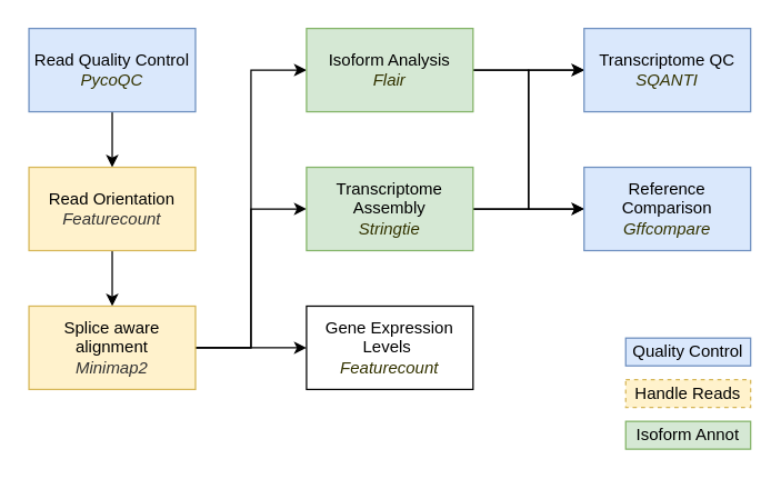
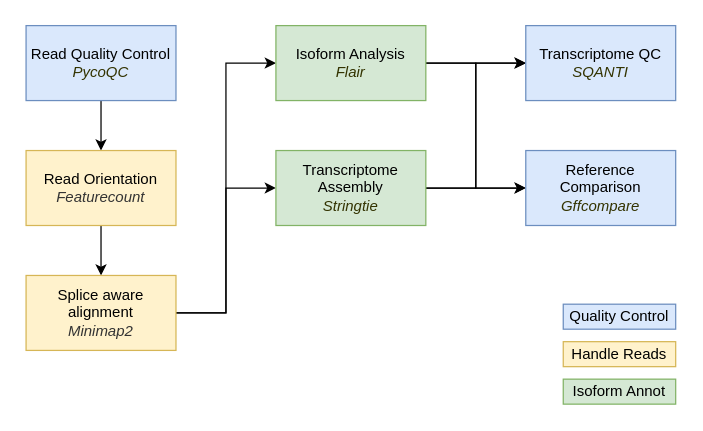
  <mxCell id="0" />
  <mxCell id="1" parent="0" />
  <mxCell id="2" style="edgeStyle=orthogonalEdgeStyle;rounded=0;orthogonalLoop=1;jettySize=auto;html=1;exitX=0.5;exitY=1;exitDx=0;exitDy=0;" edge="1" parent="1" source="3" target="5"><mxGeometry relative="1" as="geometry" /></mxCell>
  <mxCell id="3" value="Read Quality Control &lt;font color=&quot;#333300&quot;&gt;&lt;i&gt;PycoQC&lt;/i&gt;&lt;/font&gt;" style="rounded=0;whiteSpace=wrap;html=1;fillColor=#dae8fc;strokeColor=#6c8ebf;" vertex="1" parent="1"><mxGeometry x="20" y="20" width="120" height="60" as="geometry" /></mxCell>
  <mxCell id="4" style="edgeStyle=orthogonalEdgeStyle;rounded=0;orthogonalLoop=1;jettySize=auto;html=1;exitX=0.5;exitY=1;exitDx=0;exitDy=0;" edge="1" parent="1" source="5" target="9"><mxGeometry relative="1" as="geometry" /></mxCell>
  <mxCell id="5" value="Read Orientation&lt;br&gt;&lt;font color=&quot;#333333&quot;&gt;&lt;i&gt;Featurecount&lt;/i&gt;&lt;/font&gt;" style="rounded=0;whiteSpace=wrap;html=1;fillColor=#fff2cc;strokeColor=#d6b656;" vertex="1" parent="1"><mxGeometry x="20" y="120" width="120" height="60" as="geometry" /></mxCell>
  <mxCell id="6" style="edgeStyle=orthogonalEdgeStyle;rounded=0;orthogonalLoop=1;jettySize=auto;html=1;exitX=1;exitY=0.5;exitDx=0;exitDy=0;entryX=0;entryY=0.5;entryDx=0;entryDy=0;" edge="1" parent="1" source="9" target="12"><mxGeometry relative="1" as="geometry" /></mxCell>
  <mxCell id="7" style="edgeStyle=orthogonalEdgeStyle;rounded=0;orthogonalLoop=1;jettySize=auto;html=1;exitX=1;exitY=0.5;exitDx=0;exitDy=0;entryX=0;entryY=0.5;entryDx=0;entryDy=0;" edge="1" parent="1" source="9" target="15"><mxGeometry relative="1" as="geometry" /></mxCell>
- <mxCell id="8" style="edgeStyle=orthogonalEdgeStyle;rounded=0;orthogonalLoop=1;jettySize=auto;html=1;exitX=1;exitY=0.5;exitDx=0;exitDy=0;" edge="1" parent="1" source="9" target="16"><mxGeometry relative="1" as="geometry" /></mxCell>
  <mxCell id="9" value="Splice aware alignment &lt;br&gt;&lt;font color=&quot;#333333&quot;&gt;&lt;i&gt;Minimap2&lt;/i&gt;&lt;/font&gt;" style="rounded=0;whiteSpace=wrap;html=1;fillColor=#fff2cc;strokeColor=#d6b656;" vertex="1" parent="1"><mxGeometry x="20" y="220" width="120" height="60" as="geometry" /></mxCell>
  <mxCell id="10" style="edgeStyle=orthogonalEdgeStyle;rounded=0;orthogonalLoop=1;jettySize=auto;html=1;exitX=1;exitY=0.5;exitDx=0;exitDy=0;entryX=0;entryY=0.5;entryDx=0;entryDy=0;" edge="1" parent="1" source="12" target="17"><mxGeometry relative="1" as="geometry" /></mxCell>
  <mxCell id="11" style="edgeStyle=orthogonalEdgeStyle;rounded=0;orthogonalLoop=1;jettySize=auto;html=1;exitX=1;exitY=0.5;exitDx=0;exitDy=0;entryX=0;entryY=0.5;entryDx=0;entryDy=0;" edge="1" parent="1" source="12" target="18"><mxGeometry relative="1" as="geometry" /></mxCell>
  <mxCell id="12" value="Isoform Analysis &lt;br&gt;&lt;font color=&quot;#333300&quot;&gt;&lt;i&gt;Flair&lt;/i&gt;&lt;/font&gt;" style="rounded=0;whiteSpace=wrap;html=1;fillColor=#d5e8d4;strokeColor=#82b366;" vertex="1" parent="1"><mxGeometry x="220" y="20" width="120" height="60" as="geometry" /></mxCell>
  <mxCell id="13" style="edgeStyle=orthogonalEdgeStyle;rounded=0;orthogonalLoop=1;jettySize=auto;html=1;exitX=1;exitY=0.5;exitDx=0;exitDy=0;entryX=0;entryY=0.5;entryDx=0;entryDy=0;" edge="1" parent="1" source="15" target="17"><mxGeometry relative="1" as="geometry" /></mxCell>
  <mxCell id="14" style="edgeStyle=orthogonalEdgeStyle;rounded=0;orthogonalLoop=1;jettySize=auto;html=1;exitX=1;exitY=0.5;exitDx=0;exitDy=0;" edge="1" parent="1" source="15"><mxGeometry relative="1" as="geometry"><mxPoint x="420" y="150" as="targetPoint" /></mxGeometry></mxCell>
  <mxCell id="15" value="Transcriptome Assembly&lt;br&gt;&lt;font color=&quot;#333300&quot;&gt;&lt;i&gt;Stringtie&lt;/i&gt;&lt;/font&gt;" style="rounded=0;whiteSpace=wrap;html=1;fillColor=#d5e8d4;strokeColor=#82b366;" vertex="1" parent="1"><mxGeometry x="220" y="120" width="120" height="60" as="geometry" /></mxCell>
- <mxCell id="16" value="Gene Expression Levels&amp;nbsp;&lt;br&gt;&lt;i style=&quot;color: rgb(51 , 51 , 0)&quot;&gt;Featurecount&lt;/i&gt;" style="rounded=0;whiteSpace=wrap;html=1;" vertex="1" parent="1"><mxGeometry x="220" y="220" width="120" height="60" as="geometry" /></mxCell>
  <mxCell id="17" value="Transcriptome QC&lt;br&gt;&lt;font color=&quot;#333300&quot;&gt;&lt;i&gt;SQANTI&lt;/i&gt;&lt;/font&gt;" style="rounded=0;whiteSpace=wrap;html=1;fillColor=#dae8fc;strokeColor=#6c8ebf;" vertex="1" parent="1"><mxGeometry x="420" y="20" width="120" height="60" as="geometry" /></mxCell>
  <mxCell id="18" value="Reference Comparison&lt;br&gt;&lt;font color=&quot;#333300&quot;&gt;&lt;i&gt;Gffcompare&lt;/i&gt;&lt;/font&gt;" style="rounded=0;whiteSpace=wrap;html=1;fillColor=#dae8fc;strokeColor=#6c8ebf;" vertex="1" parent="1"><mxGeometry x="420" y="120" width="120" height="60" as="geometry" /></mxCell>
  <mxCell id="19" value="Quality Control" style="rounded=0;whiteSpace=wrap;html=1;fillColor=#dae8fc;strokeColor=#6c8ebf;" vertex="1" parent="1"><mxGeometry x="450" y="243" width="90" height="20" as="geometry" /></mxCell>
- <mxCell id="20" value="Handle Reads" style="rounded=0;whiteSpace=wrap;html=1;fillColor=#fff2cc;strokeColor=#d6b656;dashed=1;" vertex="1" parent="1"><mxGeometry x="450" y="273" width="90" height="20" as="geometry" /></mxCell>
+ <mxCell id="20" value="Handle Reads" style="rounded=0;whiteSpace=wrap;html=1;fillColor=#fff2cc;strokeColor=#d6b656;" vertex="1" parent="1"><mxGeometry x="450" y="273" width="90" height="20" as="geometry" /></mxCell>
  <mxCell id="21" value="Isoform Annot" style="rounded=0;whiteSpace=wrap;html=1;fillColor=#d5e8d4;strokeColor=#82b366;" vertex="1" parent="1"><mxGeometry x="450" y="303" width="90" height="20" as="geometry" /></mxCell>
